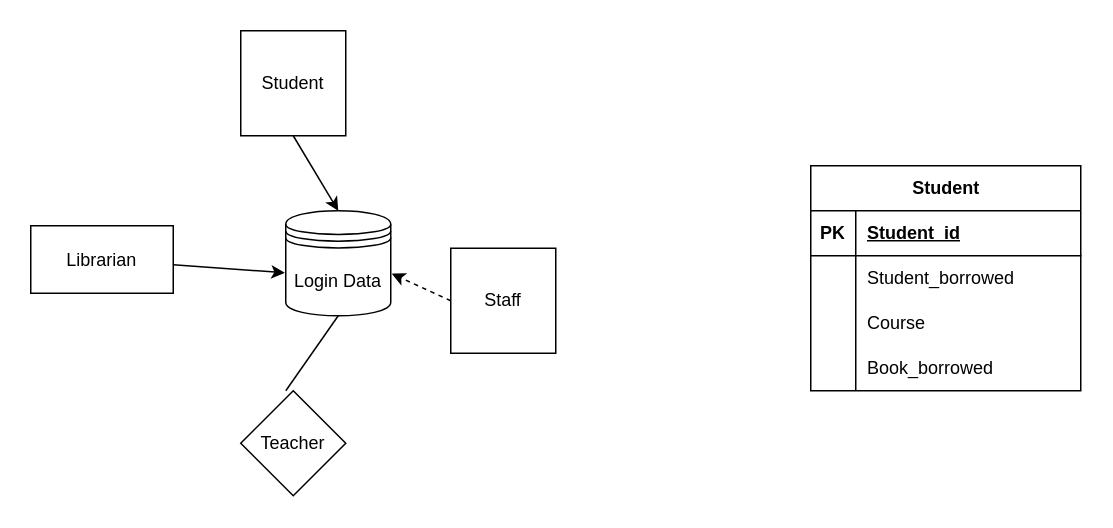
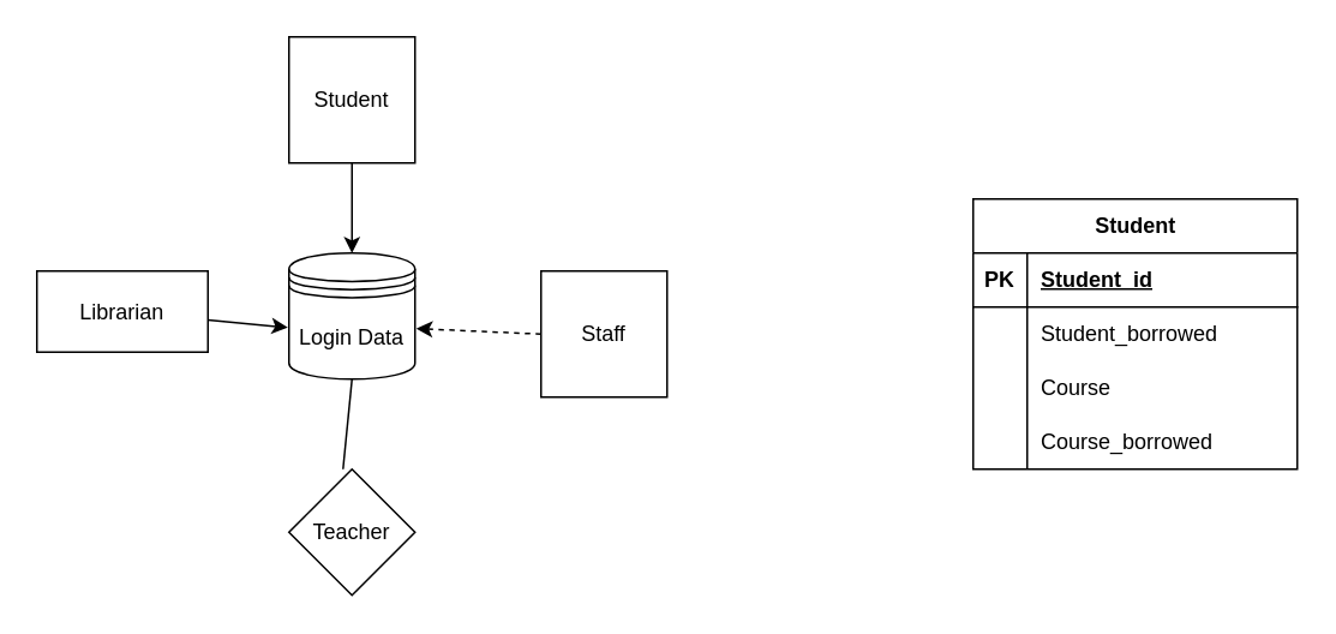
  <mxCell id="0" />
  <mxCell id="1" parent="0" />
  <mxCell id="2" value="Student" style="whiteSpace=wrap;html=1;aspect=fixed;" vertex="1" parent="1"><mxGeometry x="160" y="20" width="70" height="70" as="geometry" /></mxCell>
  <mxCell id="3" value="Teacher" style="rhombus;whiteSpace=wrap;html=1;aspect=fixed;" vertex="1" parent="1"><mxGeometry x="160" y="260" width="70" height="70" as="geometry" /></mxCell>
  <mxCell id="4" value="Librarian" style="whiteSpace=wrap;html=1;aspect=fixed;" vertex="1" parent="1"><mxGeometry x="20" y="150" width="95" height="45" as="geometry" /></mxCell>
- <mxCell id="5" value="Staff" style="whiteSpace=wrap;html=1;aspect=fixed;" vertex="1" parent="1"><mxGeometry x="300" y="165" width="70" height="70" as="geometry" /></mxCell>
- <mxCell id="6" value="Login Data" style="shape=datastore;whiteSpace=wrap;html=1;" vertex="1" parent="1"><mxGeometry x="190" y="140" width="70" height="70" as="geometry" /></mxCell>
+ <mxCell id="5" value="Staff" style="whiteSpace=wrap;html=1;aspect=fixed;" vertex="1" parent="1"><mxGeometry x="300" y="150" width="70" height="70" as="geometry" /></mxCell>
+ <mxCell id="6" value="Login Data" style="shape=datastore;whiteSpace=wrap;html=1;" vertex="1" parent="1"><mxGeometry x="160" y="140" width="70" height="70" as="geometry" /></mxCell>
  <mxCell id="7" value="" style="endArrow=classic;html=1;rounded=0;entryX=-0.009;entryY=0.591;entryDx=0;entryDy=0;entryPerimeter=0;" edge="1" parent="1" source="4" target="6"><mxGeometry width="50" height="50" relative="1" as="geometry"><mxPoint x="230" y="230" as="sourcePoint" /><mxPoint x="280" y="180" as="targetPoint" /></mxGeometry></mxCell>
  <mxCell id="8" value="" style="endArrow=none;html=1;rounded=0;entryX=0.5;entryY=1;entryDx=0;entryDy=0;exitX=0.429;exitY=0;exitDx=0;exitDy=0;exitPerimeter=0;" edge="1" parent="1" source="3" target="6"><mxGeometry width="50" height="50" relative="1" as="geometry"><mxPoint x="270" y="293" as="sourcePoint" /><mxPoint x="329" y="290" as="targetPoint" /></mxGeometry></mxCell>
  <mxCell id="9" value="" style="endArrow=classic;html=1;rounded=0;entryX=1.01;entryY=0.599;entryDx=0;entryDy=0;entryPerimeter=0;exitX=0;exitY=0.5;exitDx=0;exitDy=0;dashed=1;" edge="1" parent="1" source="5" target="6"><mxGeometry width="50" height="50" relative="1" as="geometry"><mxPoint x="290" y="283" as="sourcePoint" /><mxPoint x="349" y="280" as="targetPoint" /></mxGeometry></mxCell>
  <mxCell id="10" value="" style="endArrow=classic;html=1;rounded=0;entryX=0.5;entryY=0;entryDx=0;entryDy=0;exitX=0.5;exitY=1;exitDx=0;exitDy=0;" edge="1" parent="1" source="2" target="6"><mxGeometry width="50" height="50" relative="1" as="geometry"><mxPoint x="230" y="100" as="sourcePoint" /><mxPoint x="319" y="80" as="targetPoint" /></mxGeometry></mxCell>
  <mxCell id="11" value="Student" style="shape=table;startSize=30;container=1;collapsible=1;childLayout=tableLayout;fixedRows=1;rowLines=0;fontStyle=1;align=center;resizeLast=1;html=1;" vertex="1" parent="1"><mxGeometry x="540" y="110" width="180" height="150" as="geometry" /></mxCell>
  <mxCell id="12" value="" style="shape=tableRow;horizontal=0;startSize=0;swimlaneHead=0;swimlaneBody=0;fillColor=none;collapsible=0;dropTarget=0;points=[[0,0.5],[1,0.5]];portConstraint=eastwest;top=0;left=0;right=0;bottom=1;" vertex="1" parent="11"><mxGeometry y="30" width="180" height="30" as="geometry" /></mxCell>
  <mxCell id="13" value="PK" style="shape=partialRectangle;connectable=0;fillColor=none;top=0;left=0;bottom=0;right=0;fontStyle=1;overflow=hidden;whiteSpace=wrap;html=1;" vertex="1" parent="12"><mxGeometry width="30" height="30" as="geometry"><mxRectangle width="30" height="30" as="alternateBounds" /></mxGeometry></mxCell>
  <mxCell id="14" value="Student_id" style="shape=partialRectangle;connectable=0;fillColor=none;top=0;left=0;bottom=0;right=0;align=left;spacingLeft=6;fontStyle=5;overflow=hidden;whiteSpace=wrap;html=1;" vertex="1" parent="12"><mxGeometry x="30" width="150" height="30" as="geometry"><mxRectangle width="150" height="30" as="alternateBounds" /></mxGeometry></mxCell>
  <mxCell id="15" value="" style="shape=tableRow;horizontal=0;startSize=0;swimlaneHead=0;swimlaneBody=0;fillColor=none;collapsible=0;dropTarget=0;points=[[0,0.5],[1,0.5]];portConstraint=eastwest;top=0;left=0;right=0;bottom=0;" vertex="1" parent="11"><mxGeometry y="60" width="180" height="30" as="geometry" /></mxCell>
  <mxCell id="16" value="" style="shape=partialRectangle;connectable=0;fillColor=none;top=0;left=0;bottom=0;right=0;editable=1;overflow=hidden;whiteSpace=wrap;html=1;" vertex="1" parent="15"><mxGeometry width="30" height="30" as="geometry"><mxRectangle width="30" height="30" as="alternateBounds" /></mxGeometry></mxCell>
  <mxCell id="17" value="Student_borrowed" style="shape=partialRectangle;connectable=0;fillColor=none;top=0;left=0;bottom=0;right=0;align=left;spacingLeft=6;overflow=hidden;whiteSpace=wrap;html=1;" vertex="1" parent="15"><mxGeometry x="30" width="150" height="30" as="geometry"><mxRectangle width="150" height="30" as="alternateBounds" /></mxGeometry></mxCell>
  <mxCell id="18" value="" style="shape=tableRow;horizontal=0;startSize=0;swimlaneHead=0;swimlaneBody=0;fillColor=none;collapsible=0;dropTarget=0;points=[[0,0.5],[1,0.5]];portConstraint=eastwest;top=0;left=0;right=0;bottom=0;" vertex="1" parent="11"><mxGeometry y="90" width="180" height="30" as="geometry" /></mxCell>
  <mxCell id="19" value="" style="shape=partialRectangle;connectable=0;fillColor=none;top=0;left=0;bottom=0;right=0;editable=1;overflow=hidden;whiteSpace=wrap;html=1;" vertex="1" parent="18"><mxGeometry width="30" height="30" as="geometry"><mxRectangle width="30" height="30" as="alternateBounds" /></mxGeometry></mxCell>
  <mxCell id="20" value="Course" style="shape=partialRectangle;connectable=0;fillColor=none;top=0;left=0;bottom=0;right=0;align=left;spacingLeft=6;overflow=hidden;whiteSpace=wrap;html=1;" vertex="1" parent="18"><mxGeometry x="30" width="150" height="30" as="geometry"><mxRectangle width="150" height="30" as="alternateBounds" /></mxGeometry></mxCell>
  <mxCell id="21" value="" style="shape=tableRow;horizontal=0;startSize=0;swimlaneHead=0;swimlaneBody=0;fillColor=none;collapsible=0;dropTarget=0;points=[[0,0.5],[1,0.5]];portConstraint=eastwest;top=0;left=0;right=0;bottom=0;" vertex="1" parent="11"><mxGeometry y="120" width="180" height="30" as="geometry" /></mxCell>
  <mxCell id="22" value="" style="shape=partialRectangle;connectable=0;fillColor=none;top=0;left=0;bottom=0;right=0;editable=1;overflow=hidden;whiteSpace=wrap;html=1;" vertex="1" parent="21"><mxGeometry width="30" height="30" as="geometry"><mxRectangle width="30" height="30" as="alternateBounds" /></mxGeometry></mxCell>
- <mxCell id="23" value="Book_borrowed" style="shape=partialRectangle;connectable=0;fillColor=none;top=0;left=0;bottom=0;right=0;align=left;spacingLeft=6;overflow=hidden;whiteSpace=wrap;html=1;" vertex="1" parent="21"><mxGeometry x="30" width="150" height="30" as="geometry"><mxRectangle width="150" height="30" as="alternateBounds" /></mxGeometry></mxCell>
+ <mxCell id="23" value="Course_borrowed" style="shape=partialRectangle;connectable=0;fillColor=none;top=0;left=0;bottom=0;right=0;align=left;spacingLeft=6;overflow=hidden;whiteSpace=wrap;html=1;" vertex="1" parent="21"><mxGeometry x="30" width="150" height="30" as="geometry"><mxRectangle width="150" height="30" as="alternateBounds" /></mxGeometry></mxCell>
